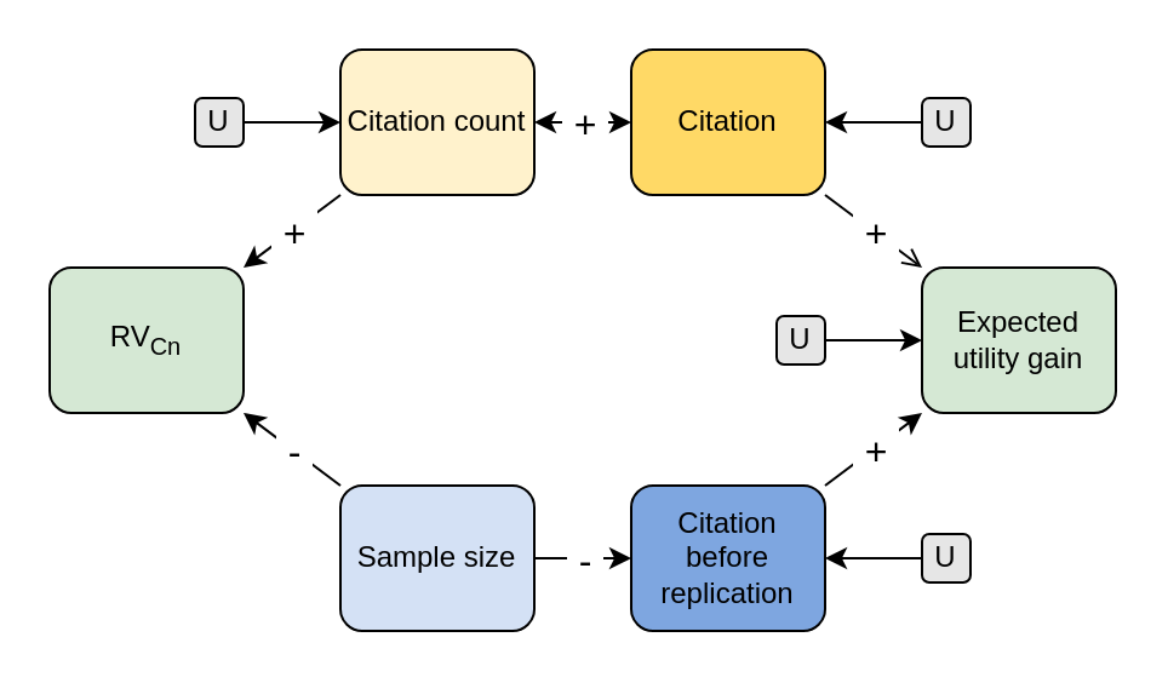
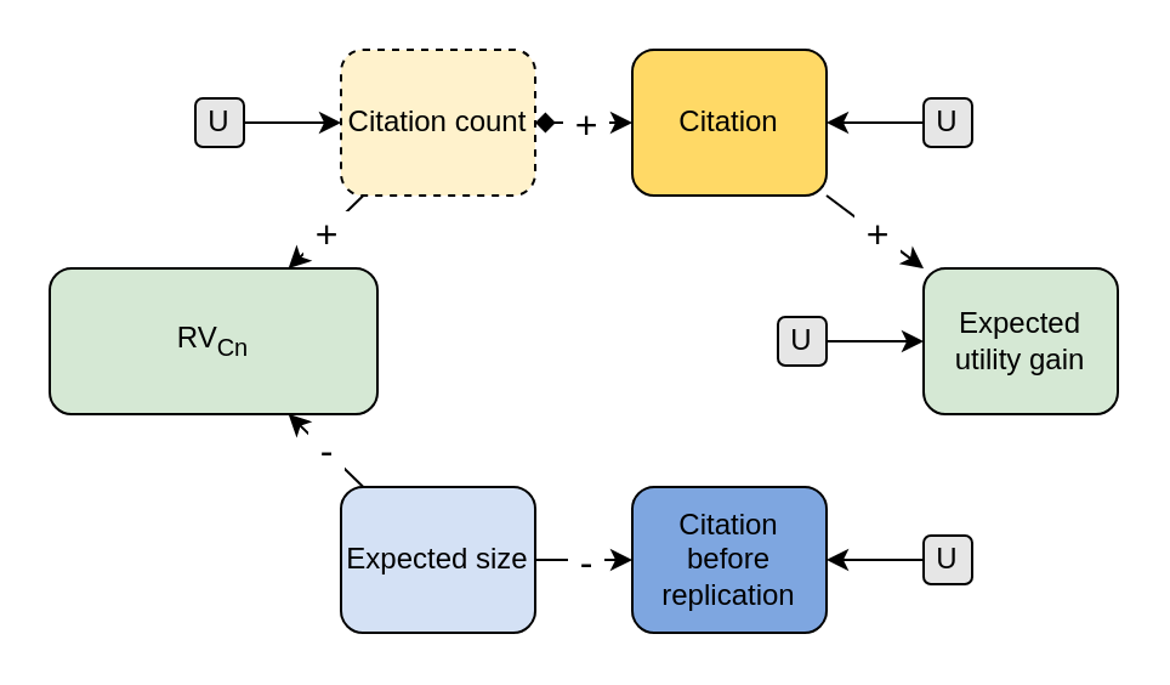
  <mxCell id="0" />
  <mxCell id="1" parent="0" />
  <mxCell id="2" value="Expected utility gain" style="rounded=1;whiteSpace=wrap;html=1;fillColor=#d5e8d4;" parent="1" vertex="1"><mxGeometry x="380" y="110" width="80" height="60" as="geometry" /></mxCell>
  <mxCell id="3" value="Citation before replication" style="rounded=1;whiteSpace=wrap;html=1;fillColor=#7EA6E0;" parent="1" vertex="1"><mxGeometry x="260" y="200" width="80" height="60" as="geometry" /></mxCell>
  <mxCell id="4" value="Citation" style="rounded=1;whiteSpace=wrap;html=1;fillColor=#FFD966;" parent="1" vertex="1"><mxGeometry x="260" y="20" width="80" height="60" as="geometry" /></mxCell>
- <mxCell id="5" value="RV&lt;sub&gt;Cn&lt;/sub&gt;" style="rounded=1;whiteSpace=wrap;html=1;fillColor=#D5E8D4;" parent="1" vertex="1"><mxGeometry x="20" y="110" width="80" height="60" as="geometry" /></mxCell>
- <mxCell id="6" value="Citation count" style="rounded=1;whiteSpace=wrap;html=1;fillColor=#FFF2CC;" parent="1" vertex="1"><mxGeometry x="140" y="20" width="80" height="60" as="geometry" /></mxCell>
- <mxCell id="7" value="Sample size" style="rounded=1;whiteSpace=wrap;html=1;fillColor=#D4E1F5;" parent="1" vertex="1"><mxGeometry x="140" y="200" width="80" height="60" as="geometry" /></mxCell>
- <mxCell id="8" value="" style="endArrow=classic;html=1;" parent="1" source="3" target="2" edge="1"><mxGeometry relative="1" as="geometry"><mxPoint x="200" y="150" as="sourcePoint" /><mxPoint x="300" y="150" as="targetPoint" /></mxGeometry></mxCell>
- <mxCell id="9" value="&lt;span style=&quot;font-size: 16px&quot;&gt;&amp;nbsp;+&amp;nbsp;&lt;/span&gt;" style="edgeLabel;resizable=0;html=1;align=center;verticalAlign=middle;" parent="8" connectable="0" vertex="1"><mxGeometry relative="1" as="geometry" /></mxCell>
- <mxCell id="10" value="" style="endArrow=open;html=1;" parent="1" source="4" target="2" edge="1"><mxGeometry relative="1" as="geometry"><mxPoint x="350" y="118" as="sourcePoint" /><mxPoint x="390" y="134" as="targetPoint" /></mxGeometry></mxCell>
+ <mxCell id="5" value="RV&lt;sub&gt;Cn&lt;/sub&gt;" style="rounded=1;whiteSpace=wrap;html=1;fillColor=#D5E8D4;" parent="1" vertex="1"><mxGeometry x="20" y="110" width="135" height="60" as="geometry" /></mxCell>
+ <mxCell id="6" value="Citation count" style="rounded=1;whiteSpace=wrap;html=1;fillColor=#FFF2CC;dashed=1;" parent="1" vertex="1"><mxGeometry x="140" y="20" width="80" height="60" as="geometry" /></mxCell>
+ <mxCell id="7" value="Expected size" style="rounded=1;whiteSpace=wrap;html=1;fillColor=#D4E1F5;" parent="1" vertex="1"><mxGeometry x="140" y="200" width="80" height="60" as="geometry" /></mxCell>
+ <mxCell id="10" value="" style="endArrow=classic;html=1;" parent="1" source="4" target="2" edge="1"><mxGeometry relative="1" as="geometry"><mxPoint x="350" y="118" as="sourcePoint" /><mxPoint x="390" y="134" as="targetPoint" /></mxGeometry></mxCell>
  <mxCell id="11" value="&lt;span style=&quot;font-size: 16px&quot;&gt;&amp;nbsp;+&amp;nbsp;&lt;/span&gt;" style="edgeLabel;resizable=0;html=1;align=center;verticalAlign=middle;" parent="10" connectable="0" vertex="1"><mxGeometry relative="1" as="geometry" /></mxCell>
  <mxCell id="12" value="" style="endArrow=classic;html=1;" parent="1" source="7" target="5" edge="1"><mxGeometry relative="1" as="geometry"><mxPoint x="350" y="118" as="sourcePoint" /><mxPoint x="390" y="134" as="targetPoint" /></mxGeometry></mxCell>
  <mxCell id="13" value="&lt;span style=&quot;font-size: 16px&quot;&gt;&amp;nbsp;-&amp;nbsp;&lt;/span&gt;" style="edgeLabel;resizable=0;html=1;align=center;verticalAlign=middle;" parent="12" connectable="0" vertex="1"><mxGeometry relative="1" as="geometry" /></mxCell>
  <mxCell id="14" value="" style="endArrow=classic;html=1;" parent="1" source="6" target="5" edge="1"><mxGeometry relative="1" as="geometry"><mxPoint x="170" y="230" as="sourcePoint" /><mxPoint x="110" y="134" as="targetPoint" /></mxGeometry></mxCell>
  <mxCell id="15" value="&lt;span style=&quot;font-size: 16px&quot;&gt;&amp;nbsp;+&amp;nbsp;&lt;/span&gt;" style="edgeLabel;resizable=0;html=1;align=center;verticalAlign=middle;" parent="14" connectable="0" vertex="1"><mxGeometry relative="1" as="geometry" /></mxCell>
- <mxCell id="16" value="" style="endArrow=classic;html=1;startArrow=classic;startFill=1;" parent="1" source="4" target="6" edge="1"><mxGeometry relative="1" as="geometry"><mxPoint x="150" y="76.667" as="sourcePoint" /><mxPoint x="110" y="93.333" as="targetPoint" /><Array as="points" /></mxGeometry></mxCell>
+ <mxCell id="16" value="" style="endArrow=diamond;html=1;startArrow=classic;startFill=1;" parent="1" source="4" target="6" edge="1"><mxGeometry relative="1" as="geometry"><mxPoint x="150" y="76.667" as="sourcePoint" /><mxPoint x="110" y="93.333" as="targetPoint" /><Array as="points" /></mxGeometry></mxCell>
  <mxCell id="17" value="&amp;nbsp;+&amp;nbsp;" style="edgeLabel;resizable=0;html=1;align=center;verticalAlign=middle;fontSize=16;" parent="16" connectable="0" vertex="1"><mxGeometry relative="1" as="geometry" /></mxCell>
  <mxCell id="18" value="" style="endArrow=classic;html=1;" parent="1" source="7" target="3" edge="1"><mxGeometry relative="1" as="geometry"><mxPoint x="270" y="140" as="sourcePoint" /><mxPoint x="250" y="200" as="targetPoint" /><Array as="points"><mxPoint x="240" y="230" /></Array></mxGeometry></mxCell>
  <mxCell id="19" value="&amp;nbsp;-&amp;nbsp;" style="edgeLabel;resizable=0;html=1;align=center;verticalAlign=middle;fontSize=16;" parent="18" connectable="0" vertex="1"><mxGeometry relative="1" as="geometry" /></mxCell>
  <mxCell id="20" style="edgeStyle=orthogonalEdgeStyle;rounded=0;orthogonalLoop=1;jettySize=auto;html=1;fontSize=16;" parent="1" source="21" target="2" edge="1"><mxGeometry relative="1" as="geometry" /></mxCell>
  <mxCell id="21" value="U" style="rounded=1;whiteSpace=wrap;html=1;fillColor=#E6E6E6;" parent="1" vertex="1"><mxGeometry x="320" y="130" width="20" height="20" as="geometry" /></mxCell>
  <mxCell id="22" style="edgeStyle=orthogonalEdgeStyle;rounded=0;orthogonalLoop=1;jettySize=auto;html=1;fontSize=16;" parent="1" source="23" target="6" edge="1"><mxGeometry relative="1" as="geometry" /></mxCell>
  <mxCell id="23" value="U" style="rounded=1;whiteSpace=wrap;html=1;fillColor=#E6E6E6;" parent="1" vertex="1"><mxGeometry x="80" y="40" width="20" height="20" as="geometry" /></mxCell>
  <mxCell id="24" value="" style="edgeStyle=orthogonalEdgeStyle;rounded=0;orthogonalLoop=1;jettySize=auto;html=1;fontSize=16;" parent="1" source="25" target="3" edge="1"><mxGeometry relative="1" as="geometry"><mxPoint x="500" y="230" as="sourcePoint" /><Array as="points" /></mxGeometry></mxCell>
  <mxCell id="25" value="U" style="rounded=1;whiteSpace=wrap;html=1;fillColor=#E6E6E6;" parent="1" vertex="1"><mxGeometry x="380" y="220" width="20" height="20" as="geometry" /></mxCell>
  <mxCell id="26" value="U" style="rounded=1;whiteSpace=wrap;html=1;fillColor=#E6E6E6;" vertex="1" parent="1"><mxGeometry x="380" y="40" width="20" height="20" as="geometry" /></mxCell>
  <mxCell id="27" value="" style="edgeStyle=orthogonalEdgeStyle;rounded=0;orthogonalLoop=1;jettySize=auto;html=1;fontSize=16;" edge="1" parent="1" source="26" target="4"><mxGeometry relative="1" as="geometry"><mxPoint x="380" y="49.71" as="sourcePoint" /><Array as="points" /><mxPoint x="280" y="49.71" as="targetPoint" /></mxGeometry></mxCell>
